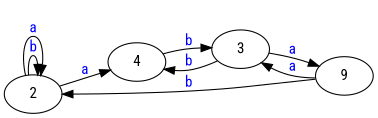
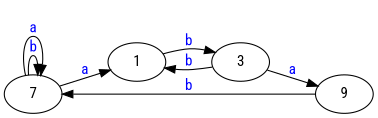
  digraph {
    fontname="Roboto Condensed"
    rankdir=LR
    node [fontname="Roboto Condensed"]
    edge [fontname="Roboto Condensed"]
-   2
-   1 [label=4]
+   2 [label=7]
+   1
    n3 [label=9]
    3
    2 -> 2 [label=<<font color="blue">b</font>>]
    2 -> 2 [label=<<font color="blue">a</font>>]
    2 -> 1 [label=<<font color="blue">a</font>>]
    1 -> 3 [label=<<font color="blue">b</font>>]
    n3 -> 2 [label=<<font color="blue">b</font>>]
-   n3 -> 3 [label=<<font color="blue">a</font>>]
    3 -> 1 [label=<<font color="blue">b</font>>]
    3 -> n3 [label=<<font color="blue">a</font>>]
  }
